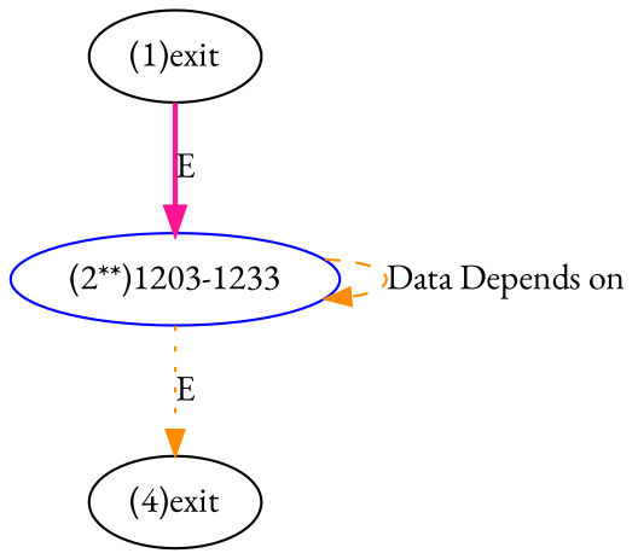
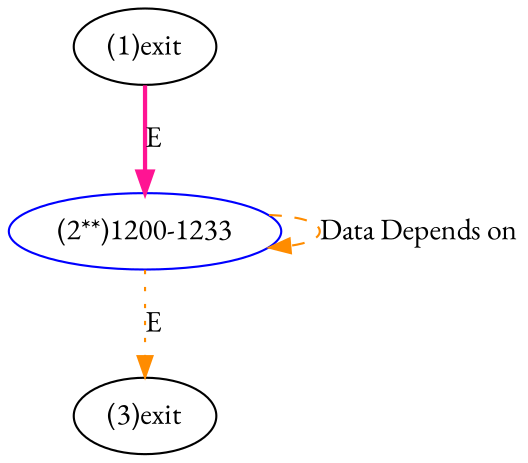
  digraph {
    fontname="EB Garamond"
    node [fontname="EB Garamond"]
    edge [color=darkorange fontname="EB Garamond"]
    n1 [label="(1)exit"]
-   n2 [color=blue label="(2**)1203-1233"]
-   n3 [label="(4)exit"]
+   n2 [color=blue label="(2**)1200-1233"]
+   n3 [label="(3)exit"]
    n1 -> n2 [color=deeppink label=E style=bold]
    n2 -> n2 [label="Data Depends on" style=dashed]
    n2 -> n3 [label=E style=dotted]
  }
